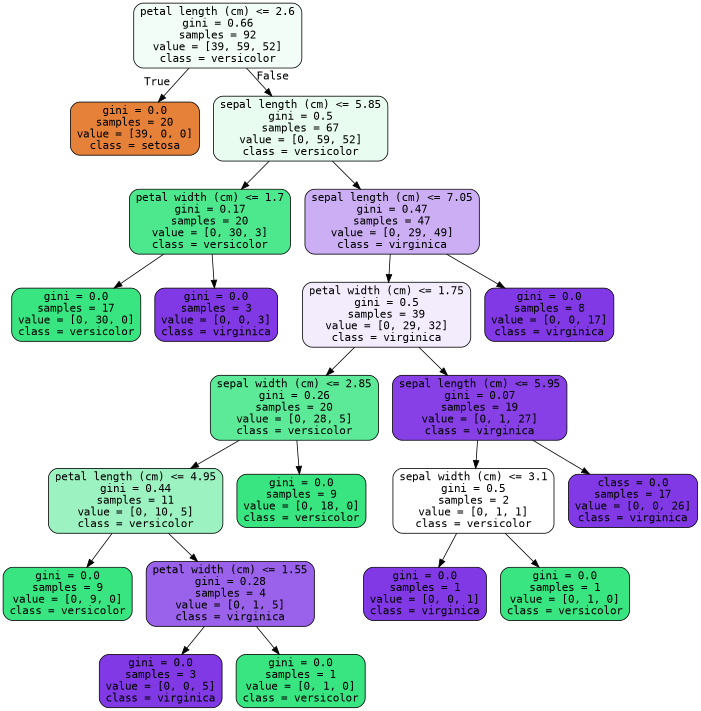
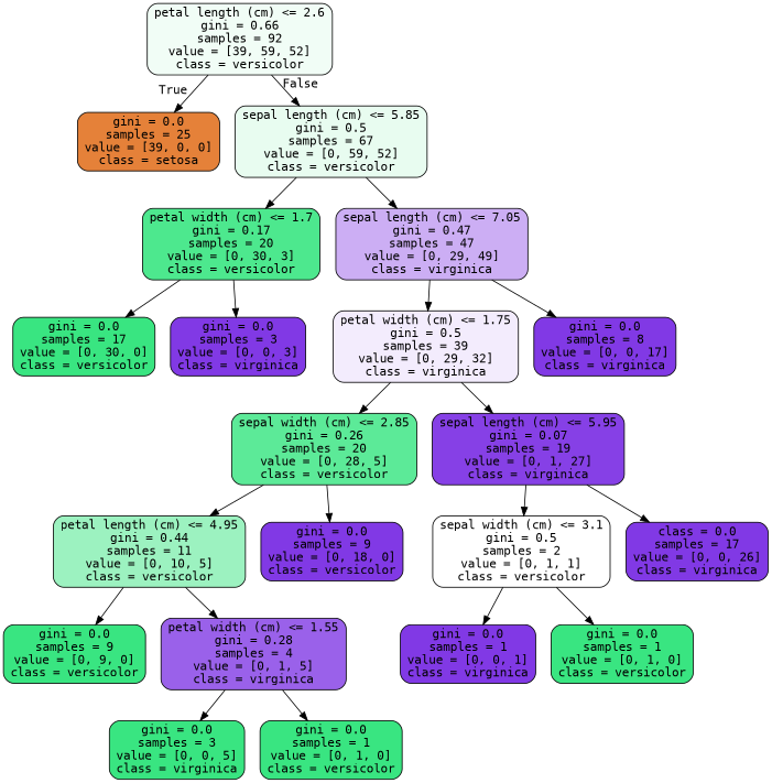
  digraph {
    fontname="DejaVu Sans Mono"
    node [color=black fillcolor="#39e581" fontname="DejaVu Sans Mono" shape=box style="filled, rounded"]
    edge [fontname="DejaVu Sans Mono"]
    n1 [fillcolor="#f1fdf6" label="petal length (cm) <= 2.6\ngini = 0.66\nsamples = 92\nvalue = [39, 59, 52]\nclass = versicolor"]
-   n2 [fillcolor="#e58139" label="gini = 0.0\nsamples = 20\nvalue = [39, 0, 0]\nclass = setosa"]
+   n2 [fillcolor="#e58139" label="gini = 0.0\nsamples = 25\nvalue = [39, 0, 0]\nclass = setosa"]
    n3 [fillcolor="#e8fcf0" label="sepal length (cm) <= 5.85\ngini = 0.5\nsamples = 67\nvalue = [0, 59, 52]\nclass = versicolor"]
    n4 [fillcolor="#4de88e" label="petal width (cm) <= 1.7\ngini = 0.17\nsamples = 20\nvalue = [0, 30, 3]\nclass = versicolor"]
    n5 [fillcolor="#ccaef4" label="sepal length (cm) <= 7.05\ngini = 0.47\nsamples = 47\nvalue = [0, 29, 49]\nclass = virginica"]
    n6 [label="gini = 0.0\nsamples = 17\nvalue = [0, 30, 0]\nclass = versicolor"]
    n7 [fillcolor="#8139e5" label="gini = 0.0\nsamples = 3\nvalue = [0, 0, 3]\nclass = virginica"]
    n8 [fillcolor="#f3ecfd" label="petal width (cm) <= 1.75\ngini = 0.5\nsamples = 39\nvalue = [0, 29, 32]\nclass = virginica"]
    n9 [fillcolor="#8139e5" label="gini = 0.0\nsamples = 8\nvalue = [0, 0, 17]\nclass = virginica"]
    n10 [fillcolor="#5cea98" label="sepal width (cm) <= 2.85\ngini = 0.26\nsamples = 20\nvalue = [0, 28, 5]\nclass = versicolor"]
    n11 [fillcolor="#8640e6" label="sepal length (cm) <= 5.95\ngini = 0.07\nsamples = 19\nvalue = [0, 1, 27]\nclass = virginica"]
    n12 [fillcolor="#9cf2c0" label="petal length (cm) <= 4.95\ngini = 0.44\nsamples = 11\nvalue = [0, 10, 5]\nclass = versicolor"]
-   n13 [label="gini = 0.0\nsamples = 9\nvalue = [0, 18, 0]\nclass = versicolor"]
+   n13 [fillcolor="#8139e5" label="gini = 0.0\nsamples = 9\nvalue = [0, 18, 0]\nclass = versicolor"]
    n14 [fillcolor="#ffffff" label="sepal width (cm) <= 3.1\ngini = 0.5\nsamples = 2\nvalue = [0, 1, 1]\nclass = versicolor"]
    n15 [fillcolor="#8139e5" label="class = 0.0\nsamples = 17\nvalue = [0, 0, 26]\nclass = virginica"]
    n16 [label="gini = 0.0\nsamples = 9\nvalue = [0, 9, 0]\nclass = versicolor"]
    n17 [fillcolor="#9a61ea" label="petal width (cm) <= 1.55\ngini = 0.28\nsamples = 4\nvalue = [0, 1, 5]\nclass = virginica"]
-   n18 [fillcolor="#8139e5" label="gini = 0.0\nsamples = 3\nvalue = [0, 0, 5]\nclass = virginica"]
+   n18 [label="gini = 0.0\nsamples = 3\nvalue = [0, 0, 5]\nclass = virginica"]
    n19 [label="gini = 0.0\nsamples = 1\nvalue = [0, 1, 0]\nclass = versicolor"]
    n20 [fillcolor="#8139e5" label="gini = 0.0\nsamples = 1\nvalue = [0, 0, 1]\nclass = virginica"]
    n21 [label="gini = 0.0\nsamples = 1\nvalue = [0, 1, 0]\nclass = versicolor"]
    n1 -> n2 [headlabel=True labelangle=45 labeldistance=2.5]
    n1 -> n3 [headlabel=False labelangle=-45 labeldistance=2.5]
    n3 -> n4
    n3 -> n5
    n4 -> n6
    n4 -> n7
    n5 -> n8
    n5 -> n9
    n8 -> n10
    n8 -> n11
    n10 -> n12
    n10 -> n13
    n11 -> n14
    n11 -> n15
    n12 -> n16
    n12 -> n17
    n14 -> n20
    n14 -> n21
    n17 -> n18
    n17 -> n19
  }
